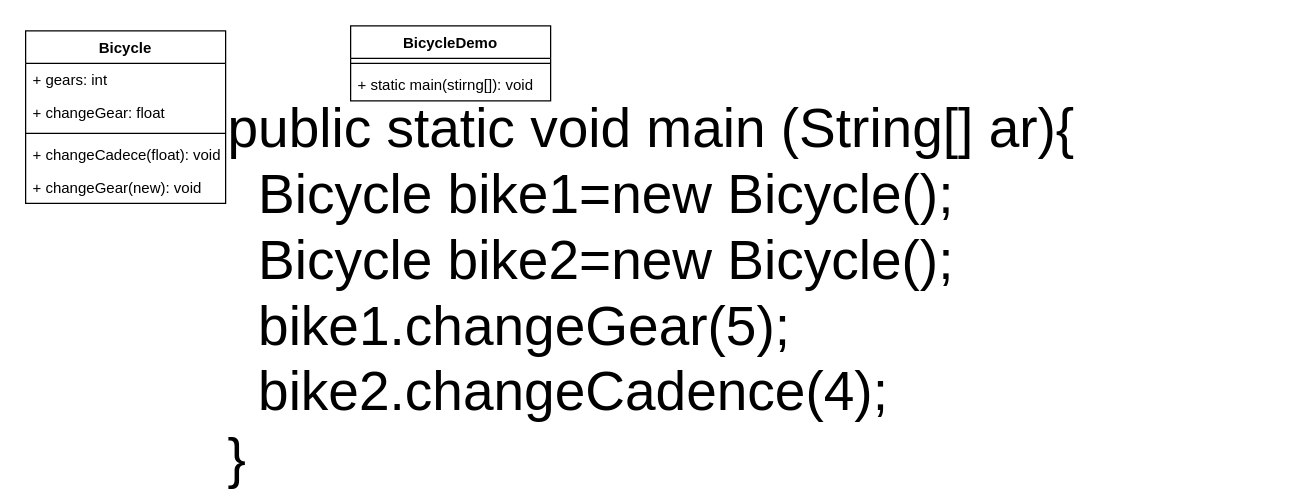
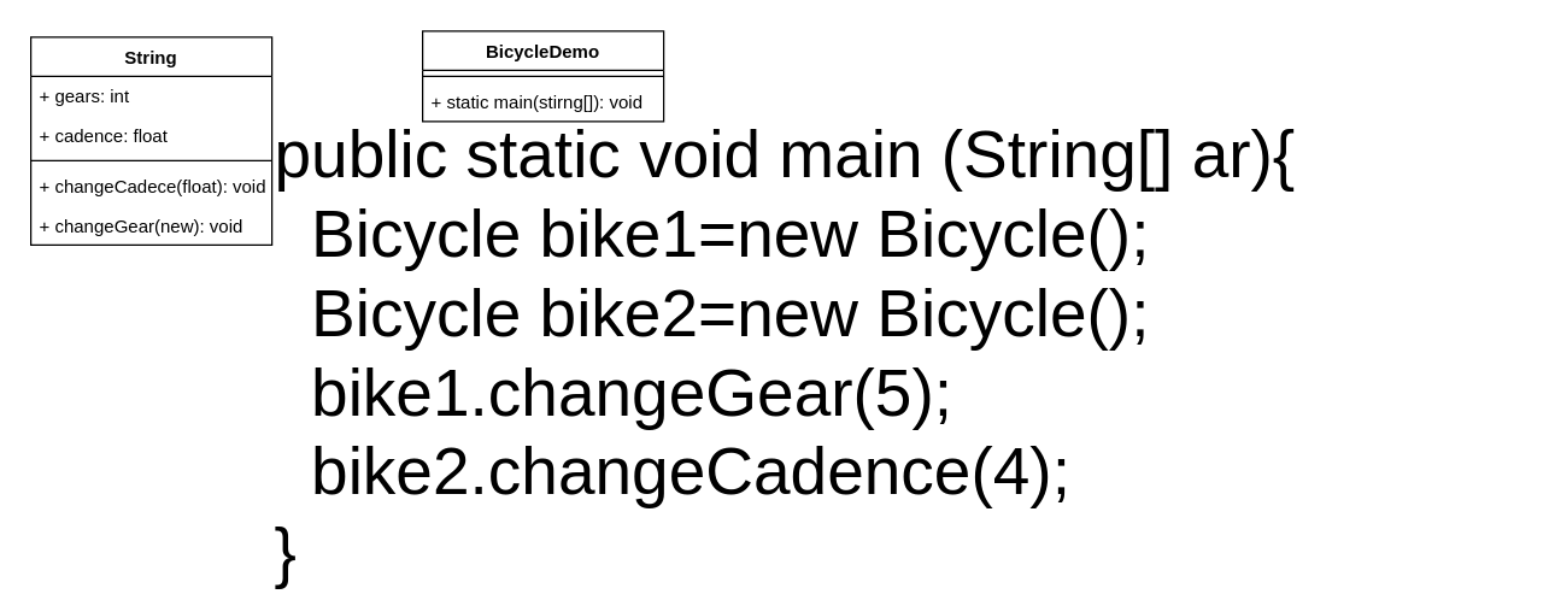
  <mxCell id="0" />
  <mxCell id="1" parent="0" />
- <mxCell id="2" value="Bicycle" style="swimlane;fontStyle=1;align=center;verticalAlign=top;childLayout=stackLayout;horizontal=1;startSize=26;horizontalStack=0;resizeParent=1;resizeParentMax=0;resizeLast=0;collapsible=1;marginBottom=0;" vertex="1" parent="1"><mxGeometry x="20" y="24" width="160" height="138" as="geometry" /></mxCell>
+ <mxCell id="2" value="String" style="swimlane;fontStyle=1;align=center;verticalAlign=top;childLayout=stackLayout;horizontal=1;startSize=26;horizontalStack=0;resizeParent=1;resizeParentMax=0;resizeLast=0;collapsible=1;marginBottom=0;" vertex="1" parent="1"><mxGeometry x="20" y="24" width="160" height="138" as="geometry" /></mxCell>
  <mxCell id="3" value="+ gears: int" style="text;strokeColor=none;fillColor=none;align=left;verticalAlign=top;spacingLeft=4;spacingRight=4;overflow=hidden;rotatable=0;points=[[0,0.5],[1,0.5]];portConstraint=eastwest;" vertex="1" parent="2"><mxGeometry y="26" width="160" height="26" as="geometry" /></mxCell>
- <mxCell id="4" value="+ changeGear: float" style="text;strokeColor=none;fillColor=none;align=left;verticalAlign=top;spacingLeft=4;spacingRight=4;overflow=hidden;rotatable=0;points=[[0,0.5],[1,0.5]];portConstraint=eastwest;" vertex="1" parent="2"><mxGeometry y="52" width="160" height="26" as="geometry" /></mxCell>
+ <mxCell id="4" value="+ cadence: float" style="text;strokeColor=none;fillColor=none;align=left;verticalAlign=top;spacingLeft=4;spacingRight=4;overflow=hidden;rotatable=0;points=[[0,0.5],[1,0.5]];portConstraint=eastwest;" vertex="1" parent="2"><mxGeometry y="52" width="160" height="26" as="geometry" /></mxCell>
  <mxCell id="5" value="" style="line;strokeWidth=1;fillColor=none;align=left;verticalAlign=middle;spacingTop=-1;spacingLeft=3;spacingRight=3;rotatable=0;labelPosition=right;points=[];portConstraint=eastwest;" vertex="1" parent="2"><mxGeometry y="78" width="160" height="8" as="geometry" /></mxCell>
  <mxCell id="6" value="+ changeCadece(float): void" style="text;strokeColor=none;fillColor=none;align=left;verticalAlign=top;spacingLeft=4;spacingRight=4;overflow=hidden;rotatable=0;points=[[0,0.5],[1,0.5]];portConstraint=eastwest;" vertex="1" parent="2"><mxGeometry y="86" width="160" height="26" as="geometry" /></mxCell>
  <mxCell id="7" value="+ changeGear(new): void" style="text;strokeColor=none;fillColor=none;align=left;verticalAlign=top;spacingLeft=4;spacingRight=4;overflow=hidden;rotatable=0;points=[[0,0.5],[1,0.5]];portConstraint=eastwest;" vertex="1" parent="2"><mxGeometry y="112" width="160" height="26" as="geometry" /></mxCell>
  <mxCell id="8" value="BicycleDemo" style="swimlane;fontStyle=1;align=center;verticalAlign=top;childLayout=stackLayout;horizontal=1;startSize=26;horizontalStack=0;resizeParent=1;resizeParentMax=0;resizeLast=0;collapsible=1;marginBottom=0;" vertex="1" parent="1"><mxGeometry x="280" y="20" width="160" height="60" as="geometry" /></mxCell>
  <mxCell id="9" value="" style="line;strokeWidth=1;fillColor=none;align=left;verticalAlign=middle;spacingTop=-1;spacingLeft=3;spacingRight=3;rotatable=0;labelPosition=right;points=[];portConstraint=eastwest;" vertex="1" parent="8"><mxGeometry y="26" width="160" height="8" as="geometry" /></mxCell>
  <mxCell id="10" value="+ static main(stirng[]): void" style="text;strokeColor=none;fillColor=none;align=left;verticalAlign=top;spacingLeft=4;spacingRight=4;overflow=hidden;rotatable=0;points=[[0,0.5],[1,0.5]];portConstraint=eastwest;" vertex="1" parent="8"><mxGeometry y="34" width="160" height="26" as="geometry" /></mxCell>
  <mxCell id="11" value="public static void main (String[] ar){&lt;br&gt;&amp;nbsp; Bicycle bike1=new Bicycle();&lt;br&gt;&amp;nbsp; Bicycle bike2=new Bicycle();&lt;br&gt;&amp;nbsp; bike1.changeGear(5);&lt;br&gt;&amp;nbsp; bike2.changeCadence(4);&lt;br&gt;}" style="text;html=1;strokeColor=none;fillColor=none;align=left;verticalAlign=middle;whiteSpace=wrap;rounded=0;fontSize=44;" vertex="1" parent="1"><mxGeometry x="180" y="174" width="830" height="120" as="geometry" /></mxCell>
